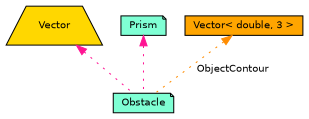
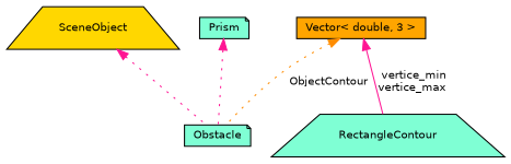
  digraph {
    node [color=black fillcolor=aquamarine fontname=Helvetica fontsize=10 shape=note style=filled]
    edge [color=deeppink dir=back fontname=Helvetica fontsize=10 labelfontname=Helvetica labelfontsize=10 style=dotted]
    n1 [fontcolor=black height=0.2 label=Obstacle width=0.4]
-   n2 [fillcolor=gold height=0.2 label=Vector shape=trapezium width=0.4]
+   n2 [fillcolor=gold height=0.2 label=SceneObject shape=trapezium width=0.4]
    n3 [height=0.2 label=Prism width=0.4]
+   n4 [height=0.2 label=RectangleContour shape=trapezium width=0.4]
    n5 [fillcolor=orange height=0.2 label="Vector\< double, 3 \>" shape=box width=0.4]
    n2 -> n1
    n3 -> n1
    n5 -> n1 [color=darkorange label=" ObjectContour"]
+   n5 -> n4 [label=" vertice_min\nvertice_max" style=solid]
  }
